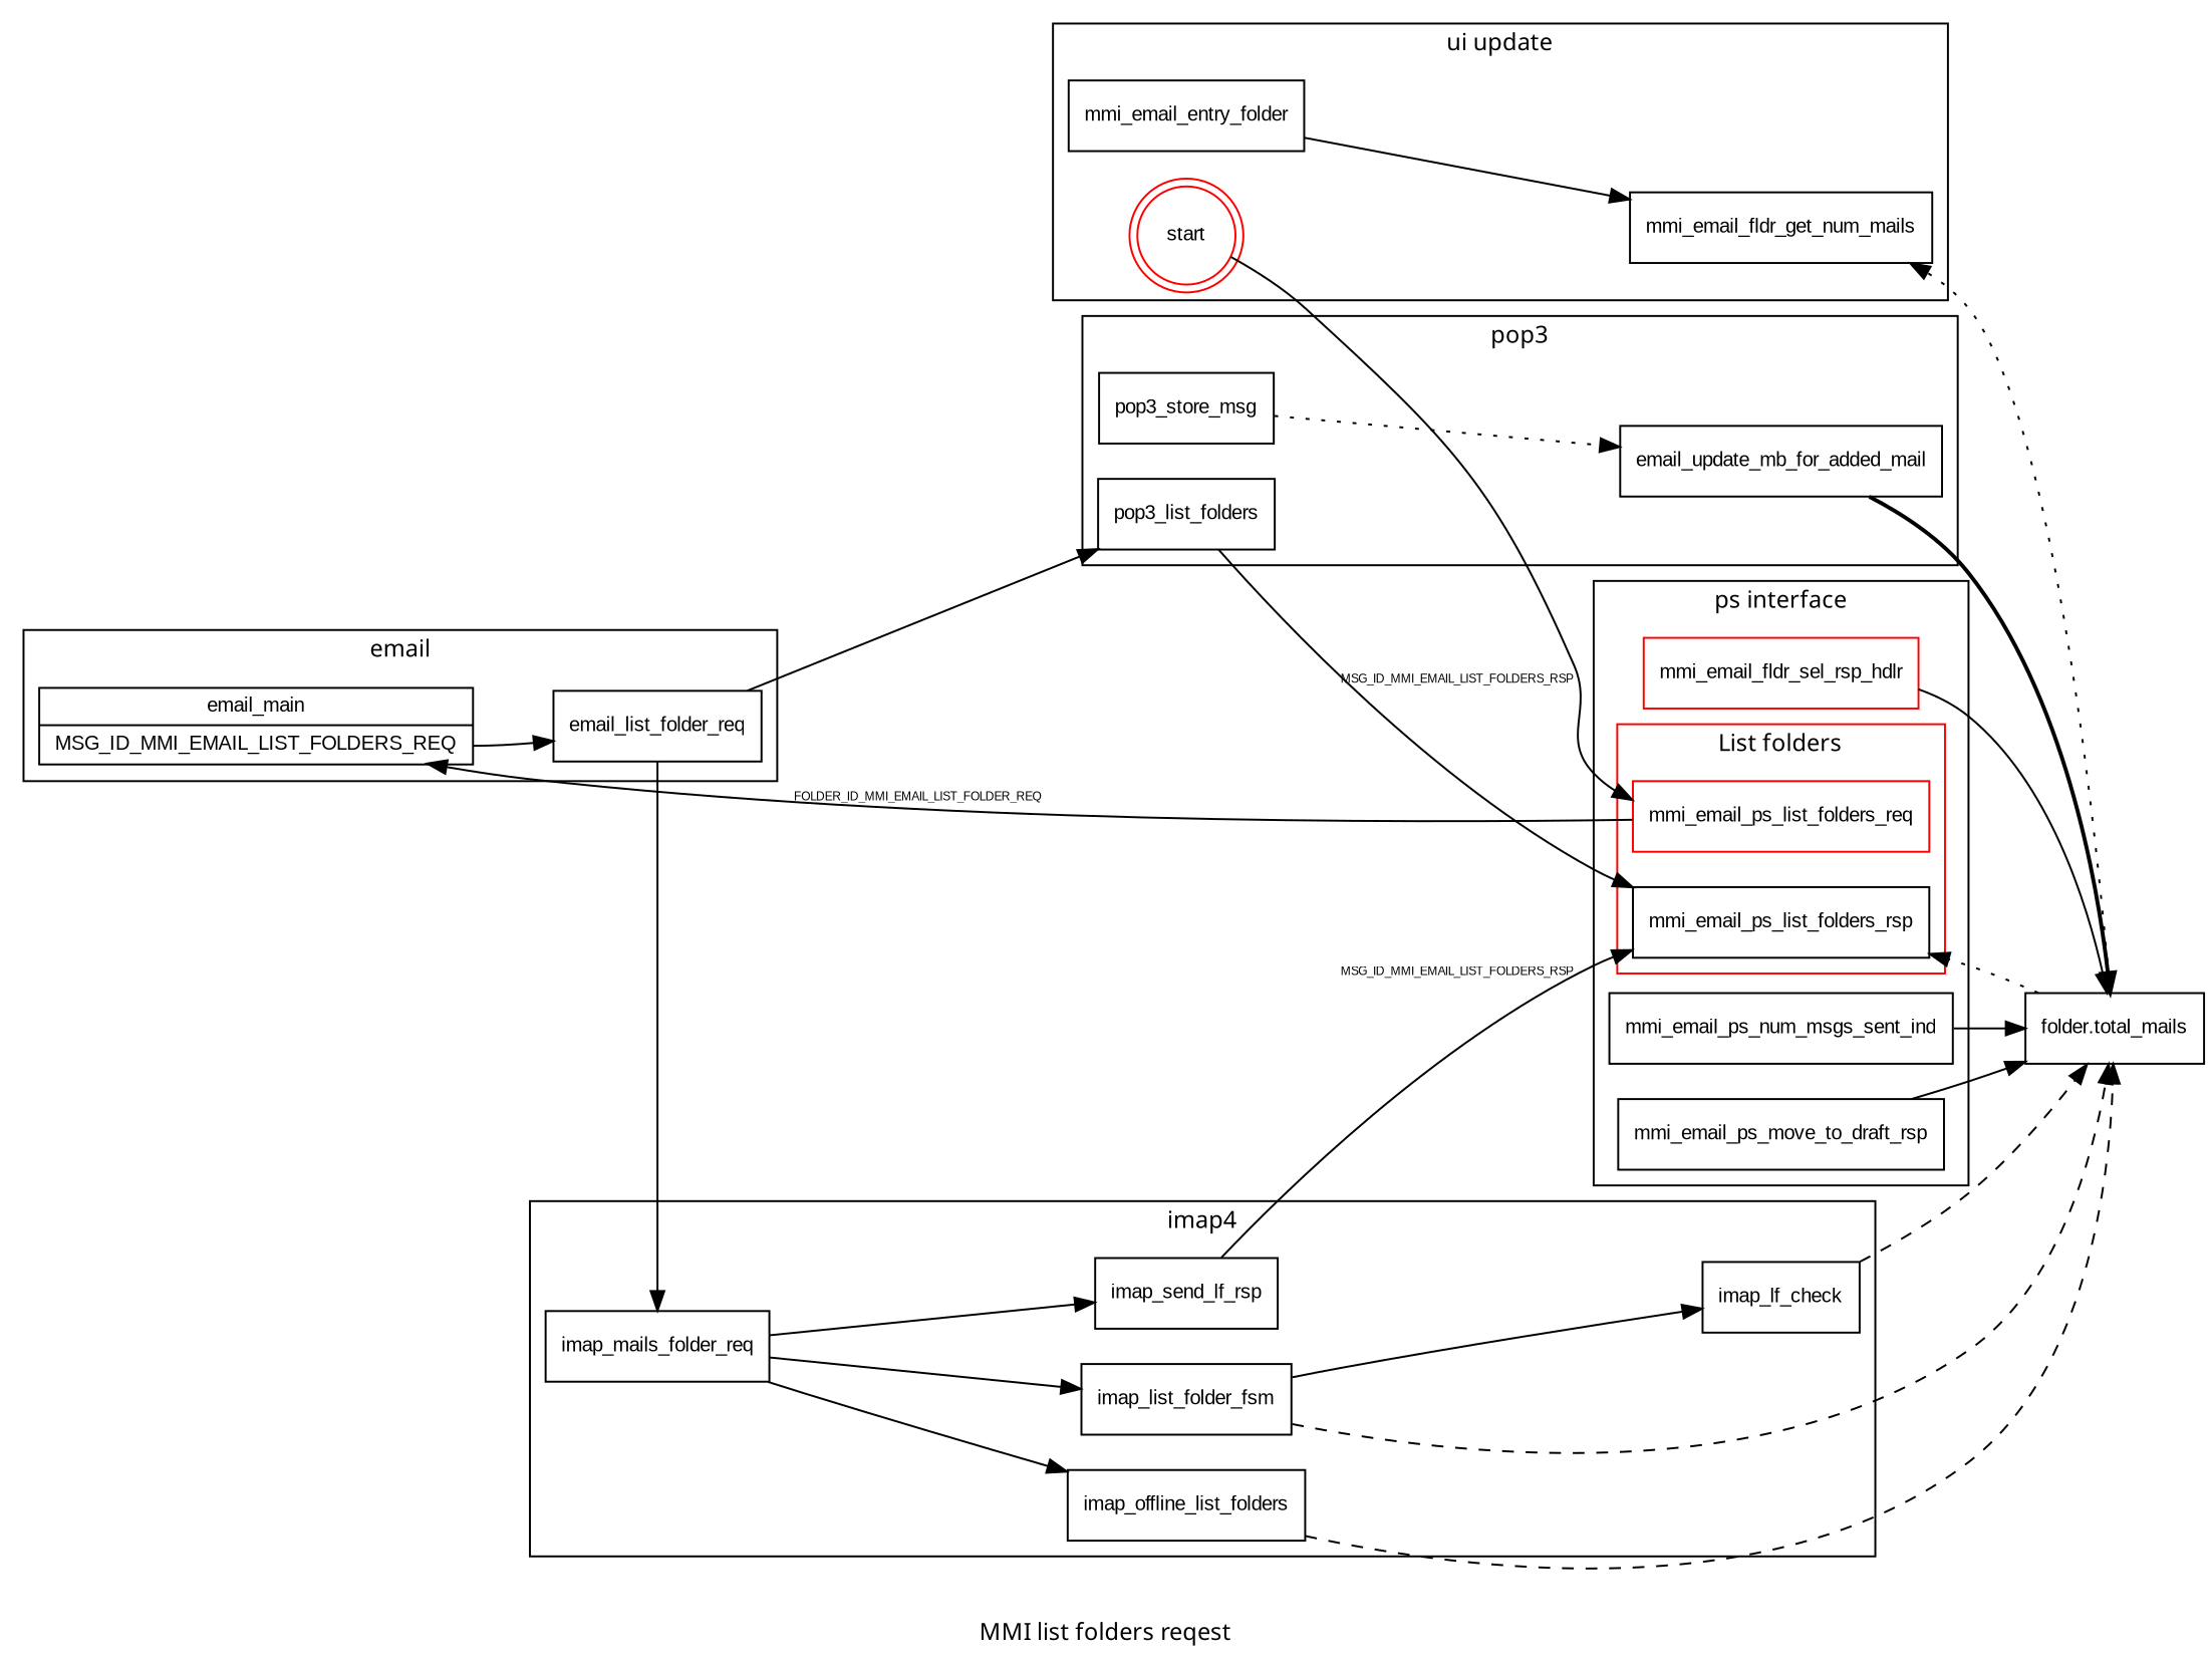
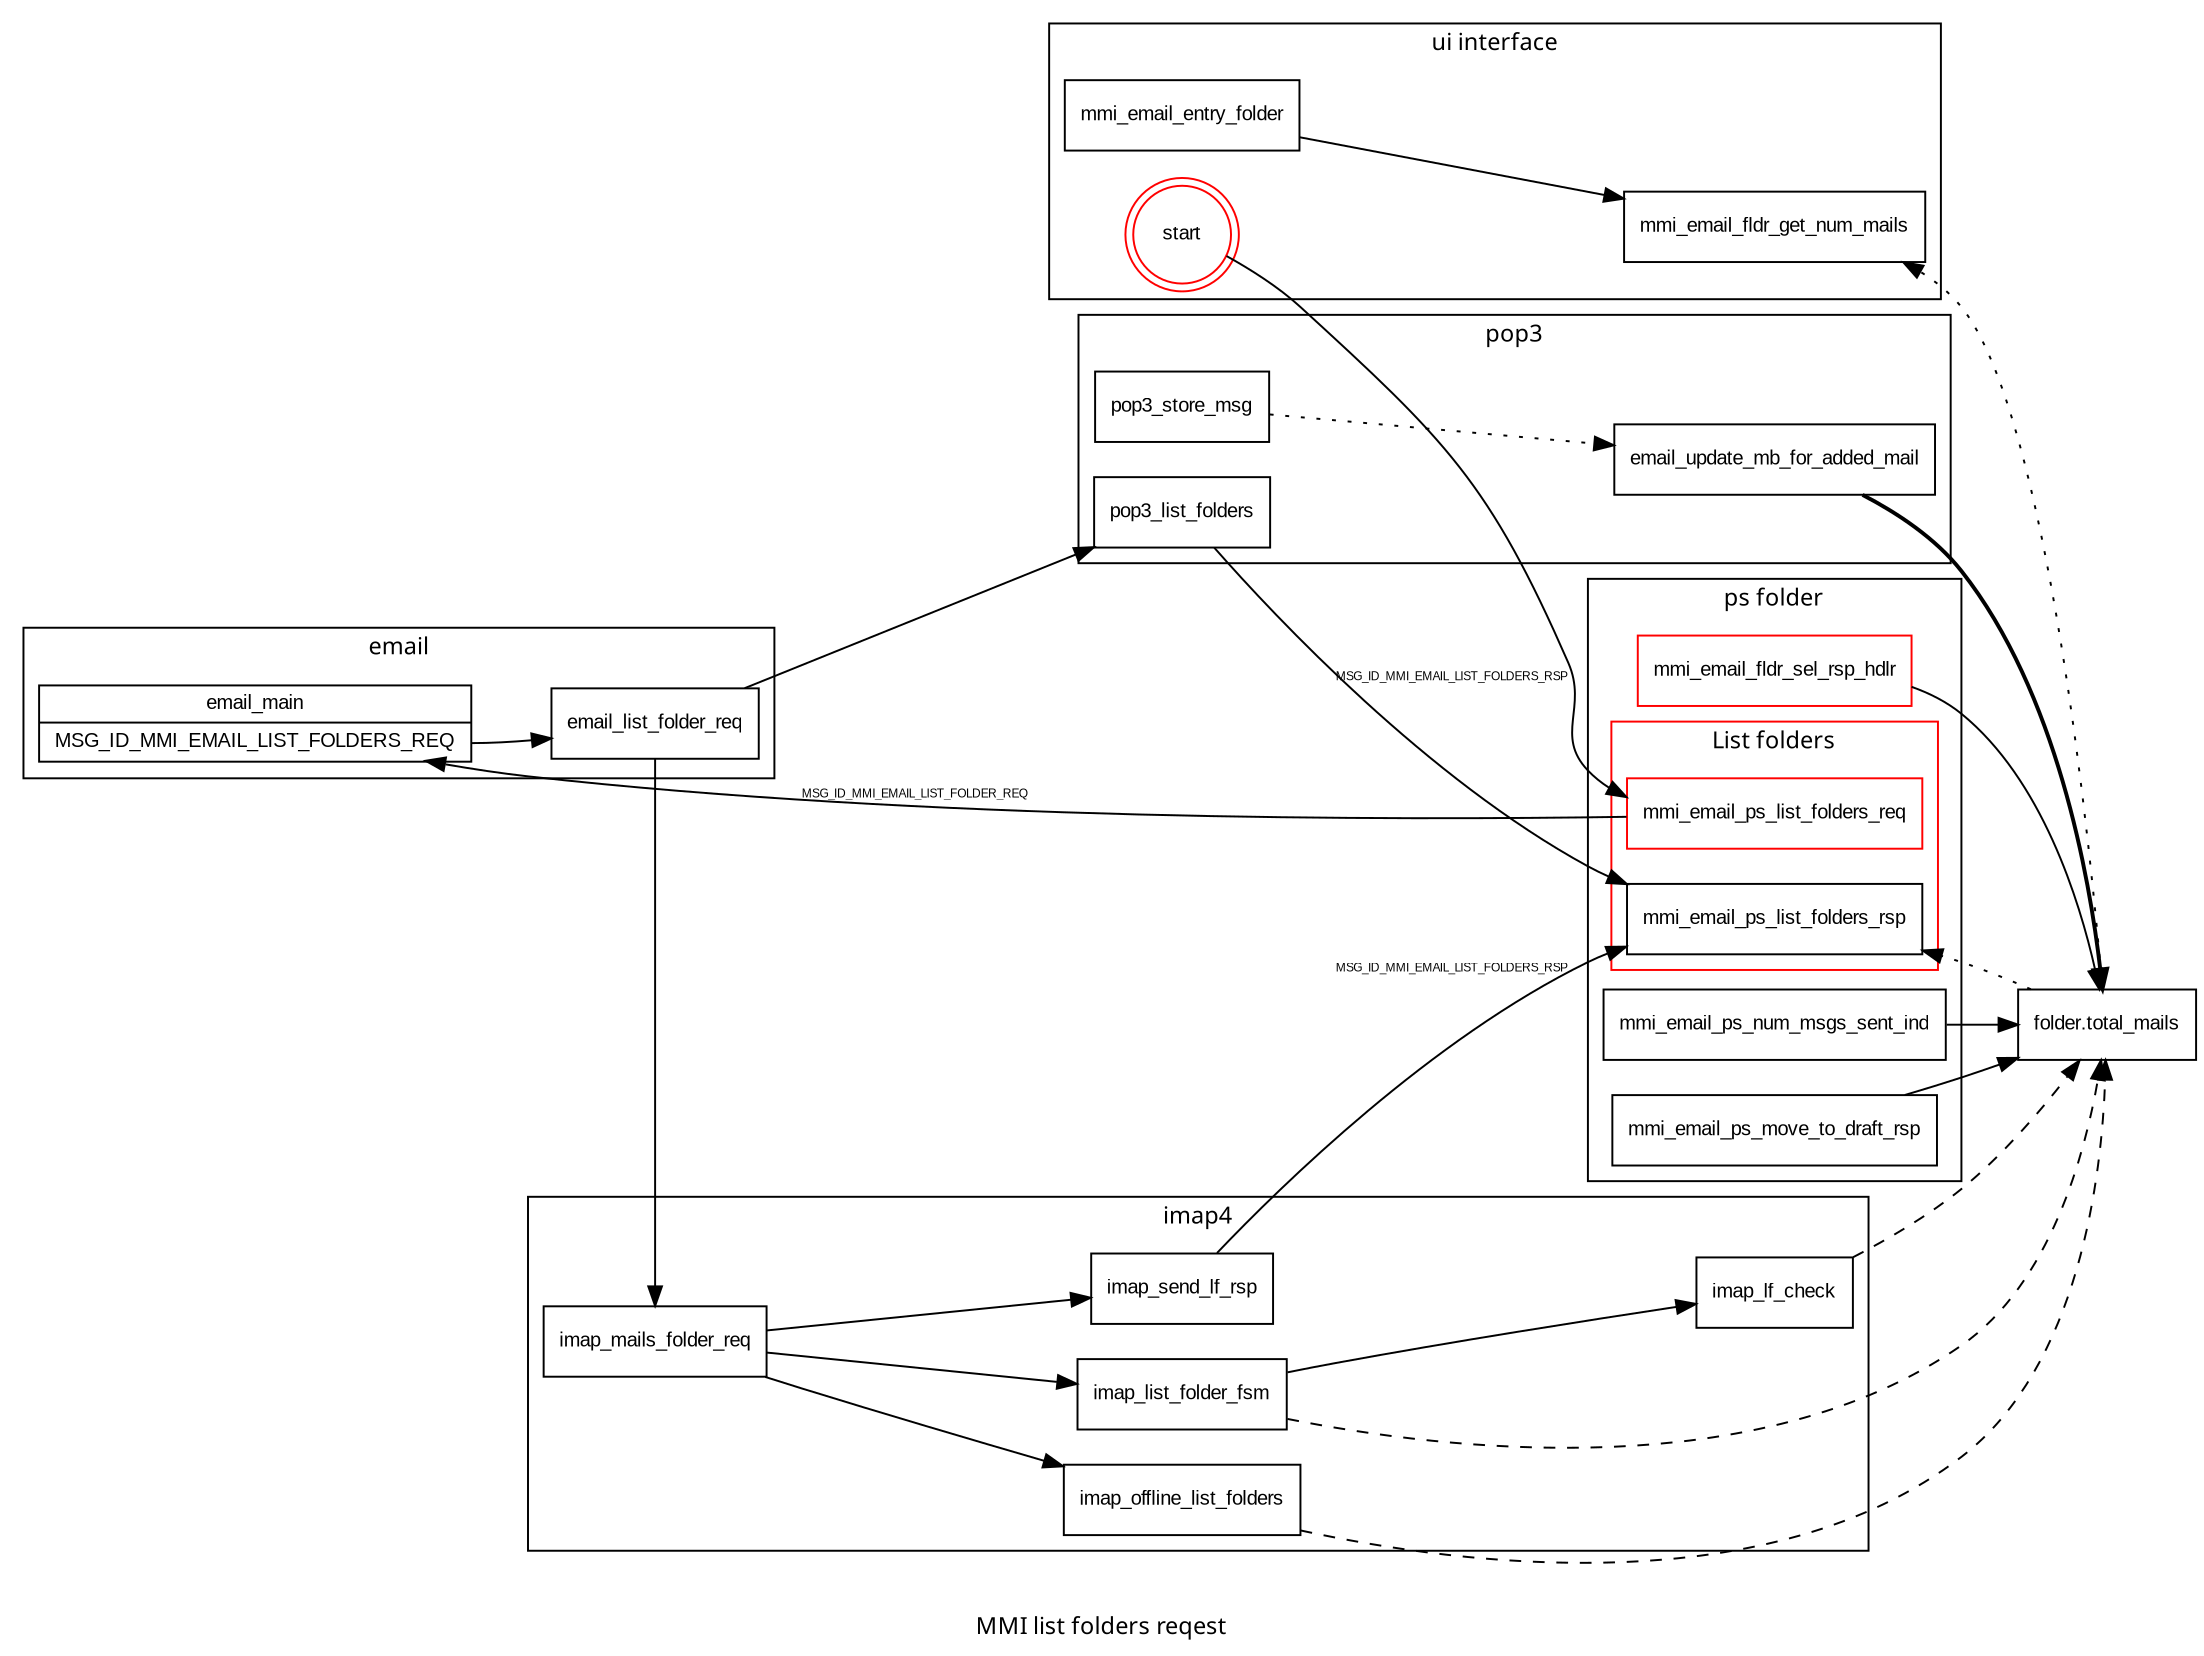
  digraph {
    fontname="Lucida Console"
    fontsize=12
    label="MMI list folders reqest"
    rankdir=LR
    node [fontname=Arial fontsize=10 shape=box]
    edge [fontname=Arial fontsize=6]
    n1 [color=red label=start shape=doublecircle]
    n2 [label=mmi_email_entry_folder]
    n3 [label=mmi_email_fldr_get_num_mails]
    n4 [label=mmi_email_ps_list_folders_rsp]
    n5 [color=red label=mmi_email_ps_list_folders_req]
    n6 [label=mmi_email_ps_num_msgs_sent_ind]
    n7 [label=mmi_email_ps_move_to_draft_rsp]
    n8 [color=red label=mmi_email_fldr_sel_rsp_hdlr]
    n9 [label="email_main | <1> MSG_ID_MMI_EMAIL_LIST_FOLDERS_REQ" shape=record]
    n10 [label=email_list_folder_req]
    n11 [label=imap_mails_folder_req]
    n12 [label=imap_lf_check]
    n13 [label=imap_list_folder_fsm]
    n14 [label=imap_offline_list_folders]
    n15 [label=imap_send_lf_rsp]
    n16 [label=pop3_list_folders]
    n17 [label=email_update_mb_for_added_mail]
    n18 [label=pop3_store_msg]
    n19 [label="folder.total_mails"]
    subgraph cluster_1 {
-     label="ui update"
+     label="ui interface"
      n1
      n2
      n3
    }
    subgraph cluster_2 {
-     label="ps interface"
+     label="ps folder"
      n6
      n7
      n8
      subgraph cluster_3 {
        color=red
        label="List folders"
        n4
        n5
      }
    }
    subgraph cluster_4 {
      label=email
      n9
      n10
    }
    subgraph cluster_5 {
      label=imap4
      n11
      n12
      n13
      n14
      n15
    }
    subgraph cluster_6 {
      label=pop3
      n16
      n17
      n18
    }
    n1 -> n5
    n2 -> n3
-   n5 -> n9 [label=FOLDER_ID_MMI_EMAIL_LIST_FOLDER_REQ]
+   n5 -> n9 [label=MSG_ID_MMI_EMAIL_LIST_FOLDER_REQ]
    n6 -> n19
    n7 -> n19
    n8 -> n19
    n9 -> n10 [tailport=1]
    n10 -> n11
    n10 -> n16
    n11 -> n13
    n11 -> n14
    n11 -> n15
    n12 -> n19 [style=dashed]
    n13 -> n12
    n13 -> n19 [style=dashed]
    n14 -> n19 [style=dashed]
    n15 -> n4 [label=MSG_ID_MMI_EMAIL_LIST_FOLDERS_RSP]
    n16 -> n4 [label=MSG_ID_MMI_EMAIL_LIST_FOLDERS_RSP]
    n17 -> n19 [style=bold]
    n18 -> n17 [style=dotted]
    n19 -> n3 [style=dotted]
    n19 -> n4 [style=dotted]
  }
